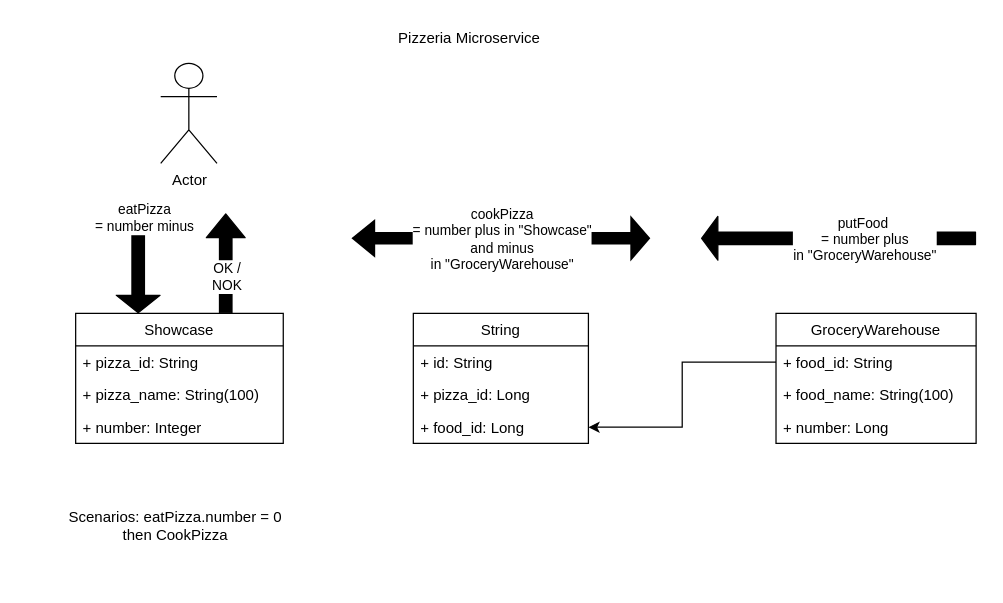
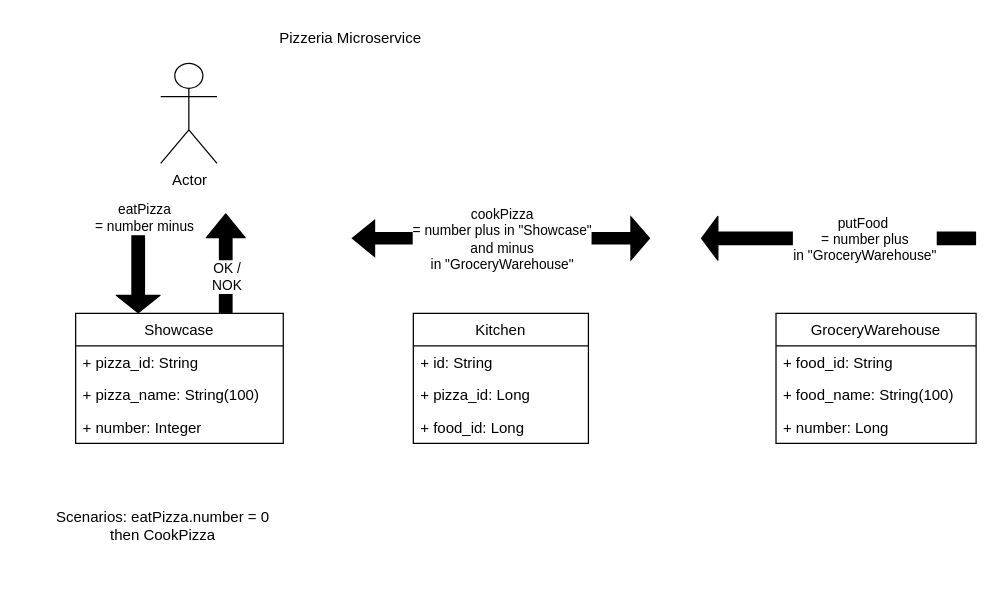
  <mxCell id="0" />
  <mxCell id="1" parent="0" />
- <mxCell id="2" style="edgeStyle=orthogonalEdgeStyle;rounded=0;orthogonalLoop=1;jettySize=auto;html=1;entryX=1;entryY=0.5;entryDx=0;entryDy=0;" parent="1" source="4" target="23" edge="1"><mxGeometry relative="1" as="geometry" /></mxCell>
  <mxCell id="3" value="GroceryWarehouse" style="swimlane;fontStyle=0;childLayout=stackLayout;horizontal=1;startSize=26;fillColor=none;horizontalStack=0;resizeParent=1;resizeParentMax=0;resizeLast=0;collapsible=1;marginBottom=0;" parent="1" vertex="1"><mxGeometry x="620" y="250" width="160" height="104" as="geometry" /></mxCell>
  <mxCell id="4" value="+ food_id: String&#10;" style="text;strokeColor=none;fillColor=none;align=left;verticalAlign=top;spacingLeft=4;spacingRight=4;overflow=hidden;rotatable=0;points=[[0,0.5],[1,0.5]];portConstraint=eastwest;" parent="3" vertex="1"><mxGeometry y="26" width="160" height="26" as="geometry" /></mxCell>
  <mxCell id="5" value="+ food_name: String(100)" style="text;strokeColor=none;fillColor=none;align=left;verticalAlign=top;spacingLeft=4;spacingRight=4;overflow=hidden;rotatable=0;points=[[0,0.5],[1,0.5]];portConstraint=eastwest;" parent="3" vertex="1"><mxGeometry y="52" width="160" height="26" as="geometry" /></mxCell>
  <mxCell id="6" value="+ number: Long" style="text;strokeColor=none;fillColor=none;align=left;verticalAlign=top;spacingLeft=4;spacingRight=4;overflow=hidden;rotatable=0;points=[[0,0.5],[1,0.5]];portConstraint=eastwest;" parent="3" vertex="1"><mxGeometry y="78" width="160" height="26" as="geometry" /></mxCell>
  <mxCell id="7" value="" style="shape=flexArrow;endArrow=classic;html=1;endWidth=24;endSize=4.33;fillColor=#000000;" edge="1" parent="1"><mxGeometry width="50" height="50" relative="1" as="geometry"><mxPoint x="110" y="170" as="sourcePoint" /><mxPoint x="110" y="250" as="targetPoint" /></mxGeometry></mxCell>
  <mxCell id="8" value="eatPizza &lt;br&gt;= number minus" style="edgeLabel;html=1;align=center;verticalAlign=middle;resizable=0;points=[];" vertex="1" connectable="0" parent="7"><mxGeometry x="-0.4" y="-1" relative="1" as="geometry"><mxPoint x="5" y="-21" as="offset" /></mxGeometry></mxCell>
  <mxCell id="9" value="" style="shape=flexArrow;endArrow=classic;html=1;endWidth=26;endSize=5;strokeColor=none;startArrow=block;fillColor=#000000;" edge="1" parent="1"><mxGeometry width="50" height="50" relative="1" as="geometry"><mxPoint x="280" y="190" as="sourcePoint" /><mxPoint x="520" y="190" as="targetPoint" /></mxGeometry></mxCell>
  <mxCell id="10" value="сookPizza &lt;br&gt;= number plus in &quot;Showcase&quot;&lt;br&gt;and minus &lt;br&gt;in &quot;GroceryWarehouse&quot;" style="edgeLabel;html=1;align=center;verticalAlign=middle;resizable=0;points=[];" vertex="1" connectable="0" parent="9"><mxGeometry x="-0.4" y="-1" relative="1" as="geometry"><mxPoint x="48" y="-1" as="offset" /></mxGeometry></mxCell>
  <mxCell id="11" value="" style="shape=flexArrow;endArrow=classic;html=1;endWidth=24;endSize=4;fillColor=#000000;" edge="1" parent="1"><mxGeometry width="50" height="50" relative="1" as="geometry"><mxPoint x="780" y="190" as="sourcePoint" /><mxPoint x="560" y="190" as="targetPoint" /></mxGeometry></mxCell>
  <mxCell id="12" value="putFood&amp;nbsp;&lt;br&gt;= number plus &lt;br&gt;in &quot;GroceryWarehouse&quot;" style="edgeLabel;html=1;align=center;verticalAlign=middle;resizable=0;points=[];" vertex="1" connectable="0" parent="11"><mxGeometry x="-0.4" y="-1" relative="1" as="geometry"><mxPoint x="-24" y="1" as="offset" /></mxGeometry></mxCell>
- <mxCell id="13" value="Scenarios: eatPizza.number = 0&lt;br&gt;then CookPizza" style="text;html=1;strokeColor=none;fillColor=none;align=center;verticalAlign=middle;whiteSpace=wrap;rounded=0;" vertex="1" parent="1"><mxGeometry x="20" y="380" width="240" height="80" as="geometry" /></mxCell>
+ <mxCell id="13" value="Scenarios: eatPizza.number = 0&lt;br&gt;then CookPizza" style="text;html=1;strokeColor=none;fillColor=none;align=center;verticalAlign=middle;whiteSpace=wrap;rounded=0;" vertex="1" parent="1"><mxGeometry x="10" y="380" width="240" height="80" as="geometry" /></mxCell>
  <mxCell id="14" value="Actor" style="shape=umlActor;verticalLabelPosition=bottom;verticalAlign=top;html=1;outlineConnect=0;" vertex="1" parent="1"><mxGeometry x="128" y="50" width="45" height="80" as="geometry" /></mxCell>
  <mxCell id="15" value="Showcase" style="swimlane;fontStyle=0;childLayout=stackLayout;horizontal=1;startSize=26;fillColor=none;horizontalStack=0;resizeParent=1;resizeParentMax=0;resizeLast=0;collapsible=1;marginBottom=0;" parent="1" vertex="1"><mxGeometry x="60" y="250" width="166" height="104" as="geometry" /></mxCell>
  <mxCell id="16" value="+ pizza_id: String" style="text;strokeColor=none;fillColor=none;align=left;verticalAlign=top;spacingLeft=4;spacingRight=4;overflow=hidden;rotatable=0;points=[[0,0.5],[1,0.5]];portConstraint=eastwest;" parent="15" vertex="1"><mxGeometry y="26" width="166" height="26" as="geometry" /></mxCell>
  <mxCell id="17" value="+ pizza_name: String(100)" style="text;strokeColor=none;fillColor=none;align=left;verticalAlign=top;spacingLeft=4;spacingRight=4;overflow=hidden;rotatable=0;points=[[0,0.5],[1,0.5]];portConstraint=eastwest;" vertex="1" parent="15"><mxGeometry y="52" width="166" height="26" as="geometry" /></mxCell>
  <mxCell id="18" value="+ number: Integer&#10;" style="text;strokeColor=none;fillColor=none;align=left;verticalAlign=top;spacingLeft=4;spacingRight=4;overflow=hidden;rotatable=0;points=[[0,0.5],[1,0.5]];portConstraint=eastwest;" parent="15" vertex="1"><mxGeometry y="78" width="166" height="26" as="geometry" /></mxCell>
- <mxCell id="19" value="Pizzeria Microservice" style="text;html=1;strokeColor=none;fillColor=none;align=center;verticalAlign=middle;whiteSpace=wrap;rounded=0;" vertex="1" parent="1"><mxGeometry x="220" y="20" width="310" height="20" as="geometry" /></mxCell>
- <mxCell id="20" value="String" style="swimlane;fontStyle=0;childLayout=stackLayout;horizontal=1;startSize=26;fillColor=none;horizontalStack=0;resizeParent=1;resizeParentMax=0;resizeLast=0;collapsible=1;marginBottom=0;" parent="1" vertex="1"><mxGeometry x="330" y="250" width="140" height="104" as="geometry" /></mxCell>
+ <mxCell id="19" value="Pizzeria Microservice" style="text;html=1;strokeColor=none;fillColor=none;align=center;verticalAlign=middle;whiteSpace=wrap;rounded=0;" vertex="1" parent="1"><mxGeometry x="125" y="20" width="310" height="20" as="geometry" /></mxCell>
+ <mxCell id="20" value="Kitchen" style="swimlane;fontStyle=0;childLayout=stackLayout;horizontal=1;startSize=26;fillColor=none;horizontalStack=0;resizeParent=1;resizeParentMax=0;resizeLast=0;collapsible=1;marginBottom=0;" parent="1" vertex="1"><mxGeometry x="330" y="250" width="140" height="104" as="geometry" /></mxCell>
  <mxCell id="21" value="+ id: String&#10;" style="text;strokeColor=none;fillColor=none;align=left;verticalAlign=top;spacingLeft=4;spacingRight=4;overflow=hidden;rotatable=0;points=[[0,0.5],[1,0.5]];portConstraint=eastwest;" vertex="1" parent="20"><mxGeometry y="26" width="140" height="26" as="geometry" /></mxCell>
  <mxCell id="22" value="+ pizza_id: Long&#10;" style="text;strokeColor=none;fillColor=none;align=left;verticalAlign=top;spacingLeft=4;spacingRight=4;overflow=hidden;rotatable=0;points=[[0,0.5],[1,0.5]];portConstraint=eastwest;" parent="20" vertex="1"><mxGeometry y="52" width="140" height="26" as="geometry" /></mxCell>
  <mxCell id="23" value="+ food_id: Long" style="text;strokeColor=none;fillColor=none;align=left;verticalAlign=top;spacingLeft=4;spacingRight=4;overflow=hidden;rotatable=0;points=[[0,0.5],[1,0.5]];portConstraint=eastwest;" parent="20" vertex="1"><mxGeometry y="78" width="140" height="26" as="geometry" /></mxCell>
  <mxCell id="24" value="" style="shape=flexArrow;endArrow=none;html=1;endWidth=24;endSize=4.33;fillColor=#000000;startArrow=block;endFill=0;" edge="1" parent="1"><mxGeometry width="50" height="50" relative="1" as="geometry"><mxPoint x="180" y="170" as="sourcePoint" /><mxPoint x="180" y="250" as="targetPoint" /></mxGeometry></mxCell>
  <mxCell id="25" value="OK / &lt;br&gt;NOK" style="edgeLabel;html=1;align=center;verticalAlign=middle;resizable=0;points=[];" vertex="1" connectable="0" parent="24"><mxGeometry x="-0.4" y="-1" relative="1" as="geometry"><mxPoint x="1" y="26" as="offset" /></mxGeometry></mxCell>
